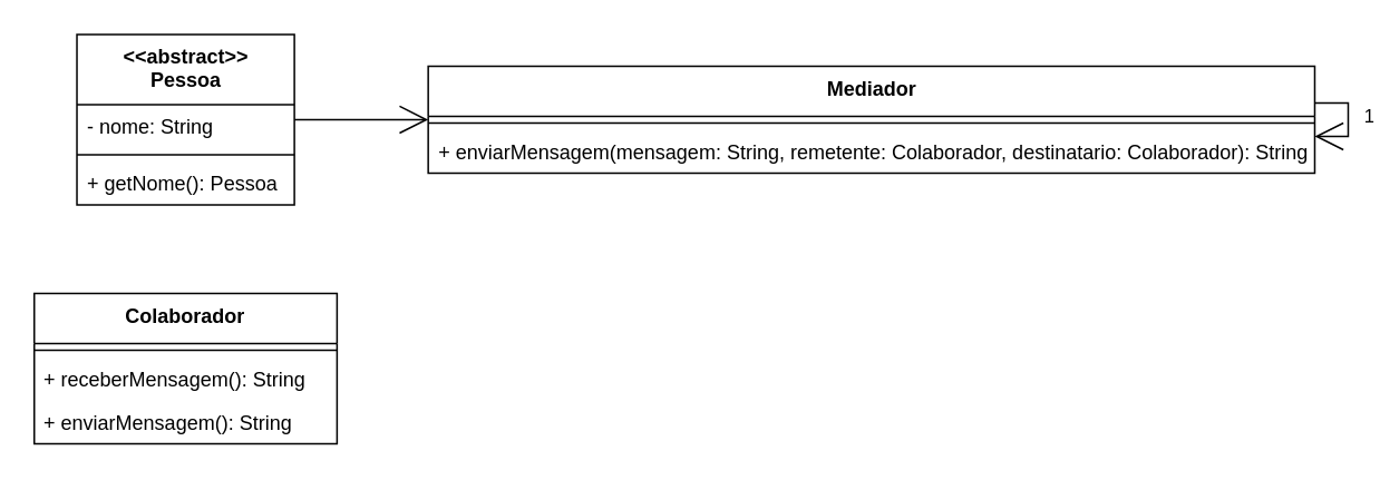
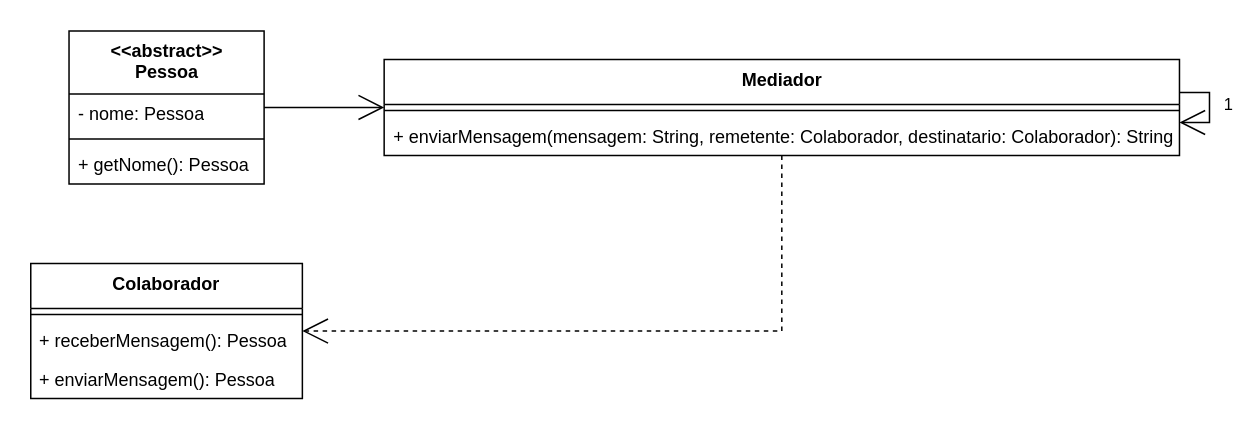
  <mxCell id="0" />
  <mxCell id="1" parent="0" />
+ <mxCell id="2" style="edgeStyle=orthogonalEdgeStyle;rounded=0;html=1;dashed=1;endArrow=open;endFill=0;endSize=15;" edge="1" parent="1" source="3" target="6"><mxGeometry relative="1" as="geometry"><Array as="points"><mxPoint x="520.5" y="220" /></Array></mxGeometry></mxCell>
  <mxCell id="3" value="Mediador" style="swimlane;fontStyle=1;align=center;verticalAlign=top;childLayout=stackLayout;horizontal=1;startSize=30;horizontalStack=0;resizeParent=1;resizeParentMax=0;resizeLast=0;collapsible=0;marginBottom=0;whiteSpace=wrap;html=1;" parent="1" vertex="1"><mxGeometry x="255.5" y="39" width="530" height="64" as="geometry" /></mxCell>
  <mxCell id="4" value="" style="line;strokeWidth=1;fillColor=none;align=left;verticalAlign=middle;spacingTop=-1;spacingLeft=3;spacingRight=3;rotatable=0;labelPosition=right;points=[];portConstraint=eastwest;strokeColor=inherit;" parent="3" vertex="1"><mxGeometry y="30" width="530" height="8" as="geometry" /></mxCell>
  <mxCell id="5" value="+ enviarMensagem(mensagem: String, remetente: Colaborador, destinatario: Colaborador): String" style="text;strokeColor=none;fillColor=none;align=left;verticalAlign=top;spacingLeft=4;spacingRight=4;overflow=hidden;rotatable=0;points=[[0,0.5],[1,0.5]];portConstraint=eastwest;whiteSpace=wrap;html=1;" vertex="1" parent="3"><mxGeometry y="38" width="530" height="26" as="geometry" /></mxCell>
  <mxCell id="6" value="Colaborador" style="swimlane;fontStyle=1;align=center;verticalAlign=top;childLayout=stackLayout;horizontal=1;startSize=30;horizontalStack=0;resizeParent=1;resizeParentMax=0;resizeLast=0;collapsible=0;marginBottom=0;whiteSpace=wrap;html=1;" parent="1" vertex="1"><mxGeometry x="20" y="175" width="181" height="90" as="geometry" /></mxCell>
  <mxCell id="7" value="" style="line;strokeWidth=1;fillColor=none;align=left;verticalAlign=middle;spacingTop=-1;spacingLeft=3;spacingRight=3;rotatable=0;labelPosition=right;points=[];portConstraint=eastwest;strokeColor=inherit;" parent="6" vertex="1"><mxGeometry y="30" width="181" height="8" as="geometry" /></mxCell>
- <mxCell id="8" value="+ receberMensagem(): String" style="text;strokeColor=none;fillColor=none;align=left;verticalAlign=top;spacingLeft=4;spacingRight=4;overflow=hidden;rotatable=0;points=[[0,0.5],[1,0.5]];portConstraint=eastwest;whiteSpace=wrap;html=1;" parent="6" vertex="1"><mxGeometry y="38" width="181" height="26" as="geometry" /></mxCell>
- <mxCell id="9" value="+ enviarMensagem(): String" style="text;strokeColor=none;fillColor=none;align=left;verticalAlign=top;spacingLeft=4;spacingRight=4;overflow=hidden;rotatable=0;points=[[0,0.5],[1,0.5]];portConstraint=eastwest;whiteSpace=wrap;html=1;" vertex="1" parent="6"><mxGeometry y="64" width="181" height="26" as="geometry" /></mxCell>
+ <mxCell id="8" value="+ receberMensagem(): Pessoa" style="text;strokeColor=none;fillColor=none;align=left;verticalAlign=top;spacingLeft=4;spacingRight=4;overflow=hidden;rotatable=0;points=[[0,0.5],[1,0.5]];portConstraint=eastwest;whiteSpace=wrap;html=1;" parent="6" vertex="1"><mxGeometry y="38" width="181" height="26" as="geometry" /></mxCell>
+ <mxCell id="9" value="+ enviarMensagem(): Pessoa" style="text;strokeColor=none;fillColor=none;align=left;verticalAlign=top;spacingLeft=4;spacingRight=4;overflow=hidden;rotatable=0;points=[[0,0.5],[1,0.5]];portConstraint=eastwest;whiteSpace=wrap;html=1;" vertex="1" parent="6"><mxGeometry y="64" width="181" height="26" as="geometry" /></mxCell>
  <mxCell id="10" style="edgeStyle=orthogonalEdgeStyle;rounded=0;html=1;endArrow=open;endFill=0;endSize=15;dashed=0;" edge="1" parent="1" source="11" target="3"><mxGeometry relative="1" as="geometry" /></mxCell>
  <mxCell id="11" value="&amp;lt;&amp;lt;abstract&amp;gt;&amp;gt;&lt;br&gt;Pessoa" style="swimlane;fontStyle=1;align=center;verticalAlign=top;childLayout=stackLayout;horizontal=1;startSize=42;horizontalStack=0;resizeParent=1;resizeParentMax=0;resizeLast=0;collapsible=0;marginBottom=0;whiteSpace=wrap;html=1;" parent="1" vertex="1"><mxGeometry x="45.5" y="20" width="130" height="102" as="geometry" /></mxCell>
- <mxCell id="12" value="- nome: String" style="text;strokeColor=none;fillColor=none;align=left;verticalAlign=top;spacingLeft=4;spacingRight=4;overflow=hidden;rotatable=0;points=[[0,0.5],[1,0.5]];portConstraint=eastwest;whiteSpace=wrap;html=1;" vertex="1" parent="11"><mxGeometry y="42" width="130" height="26" as="geometry" /></mxCell>
+ <mxCell id="12" value="- nome: Pessoa" style="text;strokeColor=none;fillColor=none;align=left;verticalAlign=top;spacingLeft=4;spacingRight=4;overflow=hidden;rotatable=0;points=[[0,0.5],[1,0.5]];portConstraint=eastwest;whiteSpace=wrap;html=1;" vertex="1" parent="11"><mxGeometry y="42" width="130" height="26" as="geometry" /></mxCell>
  <mxCell id="13" value="" style="line;strokeWidth=1;fillColor=none;align=left;verticalAlign=middle;spacingTop=-1;spacingLeft=3;spacingRight=3;rotatable=0;labelPosition=right;points=[];portConstraint=eastwest;strokeColor=inherit;" parent="11" vertex="1"><mxGeometry y="68" width="130" height="8" as="geometry" /></mxCell>
  <mxCell id="14" value="+ getNome(): Pessoa" style="text;strokeColor=none;fillColor=none;align=left;verticalAlign=top;spacingLeft=4;spacingRight=4;overflow=hidden;rotatable=0;points=[[0,0.5],[1,0.5]];portConstraint=eastwest;whiteSpace=wrap;html=1;" vertex="1" parent="11"><mxGeometry y="76" width="130" height="26" as="geometry" /></mxCell>
  <mxCell id="15" style="edgeStyle=elbowEdgeStyle;rounded=0;html=1;endArrow=open;endFill=0;endSize=15;jumpStyle=none;" edge="1" parent="1" source="3" target="3"><mxGeometry relative="1" as="geometry"><Array as="points"><mxPoint x="585.5" y="90" /></Array></mxGeometry></mxCell>
  <mxCell id="16" value="1" style="edgeLabel;html=1;align=center;verticalAlign=middle;resizable=0;points=[];" vertex="1" connectable="0" parent="15"><mxGeometry x="0.29" y="2" relative="1" as="geometry"><mxPoint x="10" y="-12" as="offset" /></mxGeometry></mxCell>
